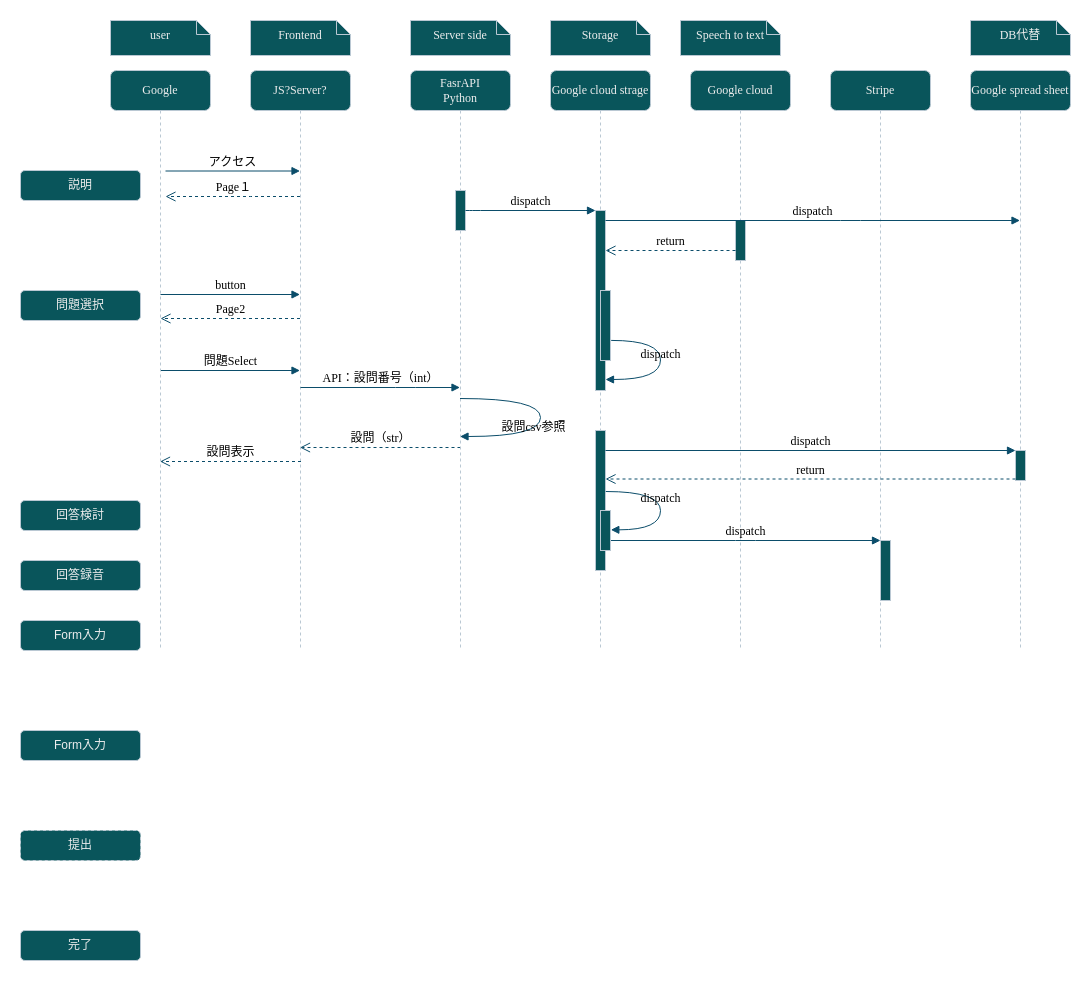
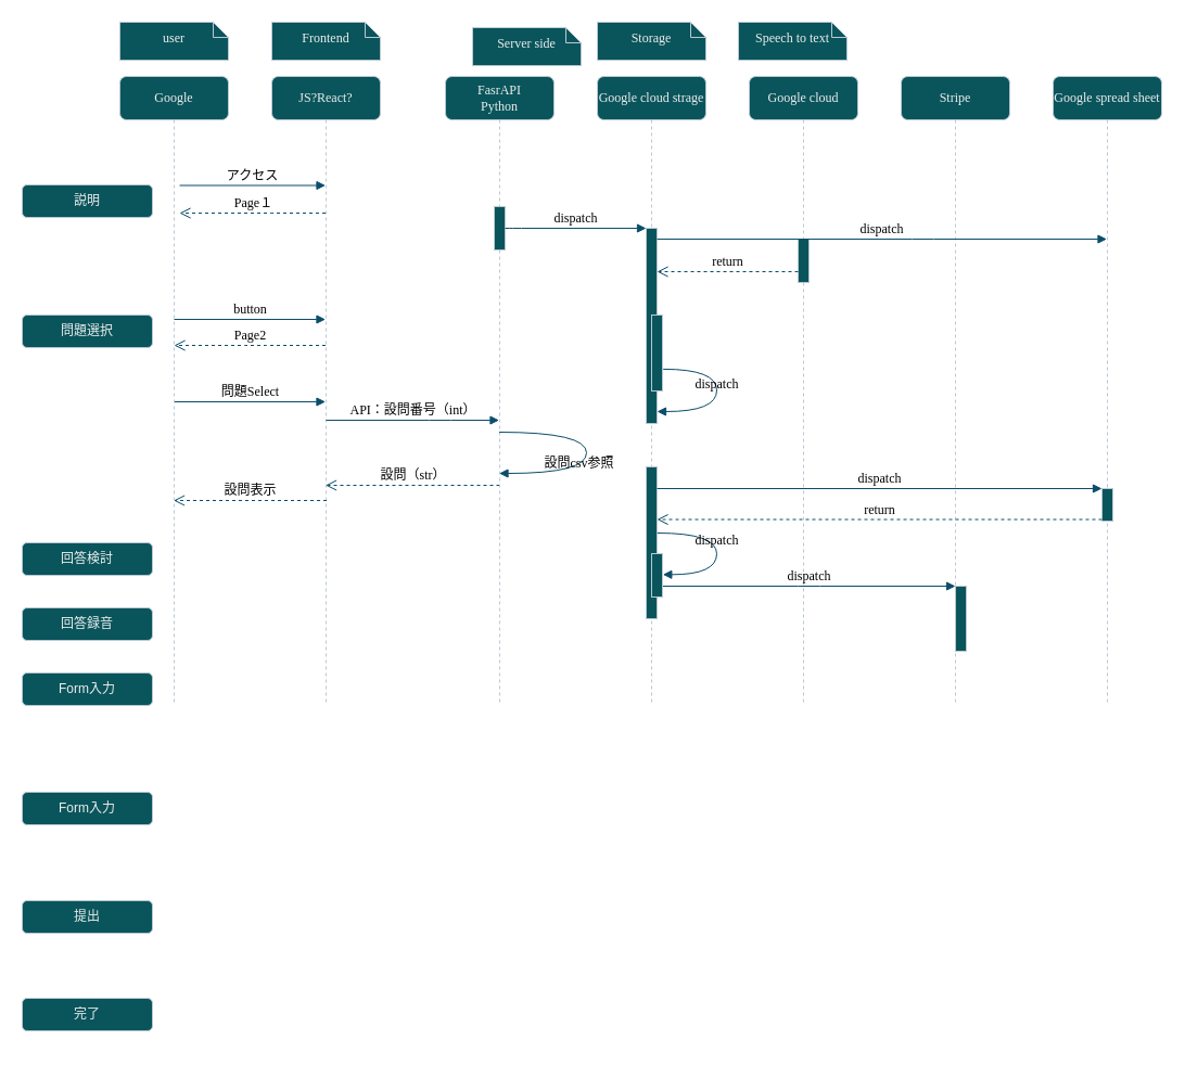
  <mxCell id="0" />
  <mxCell id="1" parent="0" />
- <mxCell id="2" value="JS?Server?" style="shape=umlLifeline;perimeter=lifelinePerimeter;whiteSpace=wrap;html=1;container=1;collapsible=0;recursiveResize=0;outlineConnect=0;rounded=1;shadow=0;comic=0;labelBackgroundColor=none;strokeWidth=1;fontFamily=Verdana;fontSize=12;align=center;fillColor=#09555B;strokeColor=#BAC8D3;fontColor=#EEEEEE;" parent="1" vertex="1"><mxGeometry x="250" y="70" width="100" height="580" as="geometry" /></mxCell>
+ <mxCell id="2" value="JS?React?" style="shape=umlLifeline;perimeter=lifelinePerimeter;whiteSpace=wrap;html=1;container=1;collapsible=0;recursiveResize=0;outlineConnect=0;rounded=1;shadow=0;comic=0;labelBackgroundColor=none;strokeWidth=1;fontFamily=Verdana;fontSize=12;align=center;fillColor=#09555B;strokeColor=#BAC8D3;fontColor=#EEEEEE;" parent="1" vertex="1"><mxGeometry x="250" y="70" width="100" height="580" as="geometry" /></mxCell>
  <mxCell id="3" value="Page１" style="html=1;verticalAlign=bottom;endArrow=open;dashed=1;endSize=8;labelBackgroundColor=none;fontFamily=Verdana;fontSize=12;edgeStyle=elbowEdgeStyle;elbow=horizontal;fontColor=default;strokeColor=#0B4D6A;" edge="1" parent="2" source="2"><mxGeometry relative="1" as="geometry"><mxPoint x="-85" y="126" as="targetPoint" /><Array as="points"><mxPoint x="-10" y="126" /><mxPoint x="20" y="126" /></Array><mxPoint x="45" y="126" as="sourcePoint" /></mxGeometry></mxCell>
  <mxCell id="4" value="アクセス" style="html=1;verticalAlign=bottom;endArrow=block;labelBackgroundColor=none;fontFamily=Verdana;fontSize=12;edgeStyle=elbowEdgeStyle;elbow=vertical;fontColor=default;strokeColor=#0B4D6A;" parent="2" target="2" edge="1"><mxGeometry relative="1" as="geometry"><mxPoint x="-85" y="100.5" as="sourcePoint" /><mxPoint x="45" y="100.5" as="targetPoint" /><Array as="points"><mxPoint x="20" y="100.5" /><mxPoint x="-60" y="220.5" /><mxPoint x="50" y="230.5" /></Array></mxGeometry></mxCell>
  <mxCell id="5" value="button" style="html=1;verticalAlign=bottom;endArrow=block;labelBackgroundColor=none;fontFamily=Verdana;fontSize=12;edgeStyle=elbowEdgeStyle;elbow=vertical;fontColor=default;strokeColor=#0B4D6A;" edge="1" parent="2" target="2"><mxGeometry relative="1" as="geometry"><mxPoint x="-90" y="224" as="sourcePoint" /><mxPoint x="40" y="224" as="targetPoint" /><Array as="points"><mxPoint x="15" y="224" /><mxPoint x="-65" y="344" /><mxPoint x="45" y="354" /></Array></mxGeometry></mxCell>
  <mxCell id="6" value="Page2" style="html=1;verticalAlign=bottom;endArrow=open;dashed=1;endSize=8;labelBackgroundColor=none;fontFamily=Verdana;fontSize=12;edgeStyle=elbowEdgeStyle;elbow=vertical;fontColor=default;strokeColor=#0B4D6A;" edge="1" parent="2" source="2"><mxGeometry relative="1" as="geometry"><mxPoint x="-90" y="248" as="targetPoint" /><Array as="points"><mxPoint x="-15" y="248" /><mxPoint x="15" y="248" /></Array><mxPoint x="40" y="248" as="sourcePoint" /></mxGeometry></mxCell>
  <mxCell id="7" value="問題Select" style="html=1;verticalAlign=bottom;endArrow=block;labelBackgroundColor=none;fontFamily=Verdana;fontSize=12;edgeStyle=elbowEdgeStyle;elbow=vertical;fontColor=default;strokeColor=#0B4D6A;" edge="1" parent="2" target="2"><mxGeometry relative="1" as="geometry"><mxPoint x="-90" y="300" as="sourcePoint" /><mxPoint x="40" y="300" as="targetPoint" /><Array as="points"><mxPoint x="15" y="300" /><mxPoint x="-65" y="420" /><mxPoint x="45" y="430" /></Array></mxGeometry></mxCell>
  <mxCell id="8" value="設問（str）" style="html=1;verticalAlign=bottom;endArrow=open;dashed=1;endSize=8;exitX=0;exitY=0.95;labelBackgroundColor=none;fontFamily=Verdana;fontSize=12;fontColor=default;strokeColor=#0B4D6A;" edge="1" parent="2"><mxGeometry relative="1" as="geometry"><mxPoint x="49.5" y="377" as="targetPoint" /><mxPoint x="210" y="377" as="sourcePoint" /></mxGeometry></mxCell>
  <mxCell id="9" value="設問表示" style="html=1;verticalAlign=bottom;endArrow=open;dashed=1;endSize=8;exitX=0;exitY=0.95;labelBackgroundColor=none;fontFamily=Verdana;fontSize=12;fontColor=default;strokeColor=#0B4D6A;" edge="1" parent="2" target="16"><mxGeometry relative="1" as="geometry"><mxPoint x="-80" y="391" as="targetPoint" /><mxPoint x="50.5" y="391" as="sourcePoint" /></mxGeometry></mxCell>
  <mxCell id="10" value="FasrAPI&lt;br&gt;Python" style="shape=umlLifeline;perimeter=lifelinePerimeter;whiteSpace=wrap;html=1;container=1;collapsible=0;recursiveResize=0;outlineConnect=0;rounded=1;shadow=0;comic=0;labelBackgroundColor=none;strokeWidth=1;fontFamily=Verdana;fontSize=12;align=center;fillColor=#09555B;strokeColor=#BAC8D3;fontColor=#EEEEEE;" parent="1" vertex="1"><mxGeometry x="410" y="70" width="100" height="580" as="geometry" /></mxCell>
  <mxCell id="11" value="" style="html=1;points=[];perimeter=orthogonalPerimeter;rounded=0;shadow=0;comic=0;labelBackgroundColor=none;strokeWidth=1;fontFamily=Verdana;fontSize=12;align=center;fillColor=#09555B;strokeColor=#BAC8D3;fontColor=#EEEEEE;" parent="10" vertex="1"><mxGeometry x="45" y="120" width="10" height="40" as="geometry" /></mxCell>
  <mxCell id="12" value="Google cloud strage" style="shape=umlLifeline;perimeter=lifelinePerimeter;whiteSpace=wrap;html=1;container=1;collapsible=0;recursiveResize=0;outlineConnect=0;rounded=1;shadow=0;comic=0;labelBackgroundColor=none;strokeWidth=1;fontFamily=Verdana;fontSize=12;align=center;fillColor=#09555B;strokeColor=#BAC8D3;fontColor=#EEEEEE;" parent="1" vertex="1"><mxGeometry x="550" y="70" width="100" height="580" as="geometry" /></mxCell>
  <mxCell id="13" value="Google cloud" style="shape=umlLifeline;perimeter=lifelinePerimeter;whiteSpace=wrap;html=1;container=1;collapsible=0;recursiveResize=0;outlineConnect=0;rounded=1;shadow=0;comic=0;labelBackgroundColor=none;strokeWidth=1;fontFamily=Verdana;fontSize=12;align=center;fillColor=#09555B;strokeColor=#BAC8D3;fontColor=#EEEEEE;" parent="1" vertex="1"><mxGeometry x="690" y="70" width="100" height="580" as="geometry" /></mxCell>
  <mxCell id="14" value="Stripe" style="shape=umlLifeline;perimeter=lifelinePerimeter;whiteSpace=wrap;html=1;container=1;collapsible=0;recursiveResize=0;outlineConnect=0;rounded=1;shadow=0;comic=0;labelBackgroundColor=none;strokeWidth=1;fontFamily=Verdana;fontSize=12;align=center;fillColor=#09555B;strokeColor=#BAC8D3;fontColor=#EEEEEE;" parent="1" vertex="1"><mxGeometry x="830" y="70" width="100" height="580" as="geometry" /></mxCell>
  <mxCell id="15" value="Google spread sheet" style="shape=umlLifeline;perimeter=lifelinePerimeter;whiteSpace=wrap;html=1;container=1;collapsible=0;recursiveResize=0;outlineConnect=0;rounded=1;shadow=0;comic=0;labelBackgroundColor=none;strokeWidth=1;fontFamily=Verdana;fontSize=12;align=center;fillColor=#09555B;strokeColor=#BAC8D3;fontColor=#EEEEEE;" parent="1" vertex="1"><mxGeometry x="970" y="70" width="100" height="580" as="geometry" /></mxCell>
  <mxCell id="16" value="Google" style="shape=umlLifeline;perimeter=lifelinePerimeter;whiteSpace=wrap;html=1;container=1;collapsible=0;recursiveResize=0;outlineConnect=0;rounded=1;shadow=0;comic=0;labelBackgroundColor=none;strokeWidth=1;fontFamily=Verdana;fontSize=12;align=center;fillColor=#09555B;strokeColor=#BAC8D3;fontColor=#EEEEEE;" parent="1" vertex="1"><mxGeometry x="110" y="70" width="100" height="580" as="geometry" /></mxCell>
  <mxCell id="17" value="説明" style="rounded=1;whiteSpace=wrap;html=1;labelBackgroundColor=none;fillColor=#09555B;strokeColor=#BAC8D3;fontColor=#EEEEEE;" vertex="1" parent="16"><mxGeometry x="-90" y="100" width="120" height="30" as="geometry" /></mxCell>
  <mxCell id="18" value="問題選択" style="rounded=1;whiteSpace=wrap;html=1;labelBackgroundColor=none;fillColor=#09555B;strokeColor=#BAC8D3;fontColor=#EEEEEE;" vertex="1" parent="16"><mxGeometry x="-90" y="220" width="120" height="30" as="geometry" /></mxCell>
  <mxCell id="19" value="回答検討" style="rounded=1;whiteSpace=wrap;html=1;labelBackgroundColor=none;fillColor=#09555B;strokeColor=#BAC8D3;fontColor=#EEEEEE;" vertex="1" parent="16"><mxGeometry x="-90" y="430" width="120" height="30" as="geometry" /></mxCell>
  <mxCell id="20" value="Form入力" style="rounded=1;whiteSpace=wrap;html=1;labelBackgroundColor=none;fillColor=#09555B;strokeColor=#BAC8D3;fontColor=#EEEEEE;" vertex="1" parent="16"><mxGeometry x="-90" y="550" width="120" height="30" as="geometry" /></mxCell>
  <mxCell id="21" value="回答録音" style="rounded=1;whiteSpace=wrap;html=1;labelBackgroundColor=none;fillColor=#09555B;strokeColor=#BAC8D3;fontColor=#EEEEEE;" vertex="1" parent="16"><mxGeometry x="-90" y="490" width="120" height="30" as="geometry" /></mxCell>
  <mxCell id="22" value="" style="html=1;points=[];perimeter=orthogonalPerimeter;rounded=0;shadow=0;comic=0;labelBackgroundColor=none;strokeWidth=1;fontFamily=Verdana;fontSize=12;align=center;fillColor=#09555B;strokeColor=#BAC8D3;fontColor=#EEEEEE;" parent="1" vertex="1"><mxGeometry x="595" y="210" width="10" height="180" as="geometry" /></mxCell>
  <mxCell id="23" value="dispatch" style="html=1;verticalAlign=bottom;endArrow=block;labelBackgroundColor=none;fontFamily=Verdana;fontSize=12;edgeStyle=elbowEdgeStyle;elbow=vertical;fontColor=default;strokeColor=#0B4D6A;" parent="1" source="11" target="22" edge="1"><mxGeometry relative="1" as="geometry"><mxPoint x="520" y="210" as="sourcePoint" /><Array as="points"><mxPoint x="470" y="210" /></Array></mxGeometry></mxCell>
  <mxCell id="24" value="" style="html=1;points=[];perimeter=orthogonalPerimeter;rounded=0;shadow=0;comic=0;labelBackgroundColor=none;strokeWidth=1;fontFamily=Verdana;fontSize=12;align=center;fillColor=#09555B;strokeColor=#BAC8D3;fontColor=#EEEEEE;" parent="1" vertex="1"><mxGeometry x="735" y="220" width="10" height="40" as="geometry" /></mxCell>
  <mxCell id="25" value="dispatch" style="html=1;verticalAlign=bottom;endArrow=block;labelBackgroundColor=none;fontFamily=Verdana;fontSize=12;edgeStyle=elbowEdgeStyle;elbow=vertical;fontColor=default;strokeColor=#0B4D6A;" parent="1" source="22" target="15" edge="1"><mxGeometry relative="1" as="geometry"><mxPoint x="660" y="220" as="sourcePoint" /><Array as="points"><mxPoint x="850" y="220" /></Array></mxGeometry></mxCell>
  <mxCell id="26" value="return" style="html=1;verticalAlign=bottom;endArrow=open;dashed=1;endSize=8;labelBackgroundColor=none;fontFamily=Verdana;fontSize=12;edgeStyle=elbowEdgeStyle;elbow=vertical;fontColor=default;strokeColor=#0B4D6A;" parent="1" source="24" target="22" edge="1"><mxGeometry relative="1" as="geometry"><mxPoint x="660" y="296" as="targetPoint" /><Array as="points"><mxPoint x="680" y="250" /><mxPoint x="710" y="250" /></Array></mxGeometry></mxCell>
  <mxCell id="27" value="" style="html=1;points=[];perimeter=orthogonalPerimeter;rounded=0;shadow=0;comic=0;labelBackgroundColor=none;strokeWidth=1;fontFamily=Verdana;fontSize=12;align=center;fillColor=#09555B;strokeColor=#BAC8D3;fontColor=#EEEEEE;" parent="1" vertex="1"><mxGeometry x="595" y="430" width="10" height="140" as="geometry" /></mxCell>
  <mxCell id="28" value="" style="html=1;points=[];perimeter=orthogonalPerimeter;rounded=0;shadow=0;comic=0;labelBackgroundColor=none;strokeWidth=1;fontFamily=Verdana;fontSize=12;align=center;fillColor=#09555B;strokeColor=#BAC8D3;fontColor=#EEEEEE;" parent="1" vertex="1"><mxGeometry x="1015" y="450" width="10" height="30" as="geometry" /></mxCell>
  <mxCell id="29" value="dispatch" style="html=1;verticalAlign=bottom;endArrow=block;entryX=0;entryY=0;labelBackgroundColor=none;fontFamily=Verdana;fontSize=12;fontColor=default;strokeColor=#0B4D6A;" parent="1" source="27" target="28" edge="1"><mxGeometry relative="1" as="geometry"><mxPoint x="940" y="330" as="sourcePoint" /></mxGeometry></mxCell>
  <mxCell id="30" value="return" style="html=1;verticalAlign=bottom;endArrow=open;dashed=1;endSize=8;exitX=0;exitY=0.95;labelBackgroundColor=none;fontFamily=Verdana;fontSize=12;fontColor=default;strokeColor=#0B4D6A;" parent="1" source="28" target="27" edge="1"><mxGeometry relative="1" as="geometry"><mxPoint x="940" y="406" as="targetPoint" /></mxGeometry></mxCell>
  <mxCell id="31" value="" style="html=1;points=[];perimeter=orthogonalPerimeter;rounded=0;shadow=0;comic=0;labelBackgroundColor=none;strokeWidth=1;fontFamily=Verdana;fontSize=12;align=center;fillColor=#09555B;strokeColor=#BAC8D3;fontColor=#EEEEEE;" parent="1" vertex="1"><mxGeometry x="880" y="540" width="10" height="60" as="geometry" /></mxCell>
  <mxCell id="32" value="dispatch" style="html=1;verticalAlign=bottom;endArrow=block;entryX=0;entryY=0;labelBackgroundColor=none;fontFamily=Verdana;fontSize=12;edgeStyle=elbowEdgeStyle;elbow=vertical;fontColor=default;strokeColor=#0B4D6A;" parent="1" source="36" target="31" edge="1"><mxGeometry relative="1" as="geometry"><mxPoint x="810" y="540" as="sourcePoint" /></mxGeometry></mxCell>
  <mxCell id="33" value="" style="html=1;points=[];perimeter=orthogonalPerimeter;rounded=0;shadow=0;comic=0;labelBackgroundColor=none;strokeWidth=1;fontFamily=Verdana;fontSize=12;align=center;fillColor=#09555B;strokeColor=#BAC8D3;fontColor=#EEEEEE;" parent="1" vertex="1"><mxGeometry x="600" y="290" width="10" height="70" as="geometry" /></mxCell>
  <mxCell id="34" value="設問csv参照" style="html=1;verticalAlign=bottom;endArrow=block;labelBackgroundColor=none;fontFamily=Verdana;fontSize=12;elbow=vertical;edgeStyle=orthogonalEdgeStyle;curved=1;fontColor=default;strokeColor=#0B4D6A;" parent="1" edge="1"><mxGeometry x="0.262" relative="1" as="geometry"><mxPoint x="459.5" y="398" as="sourcePoint" /><mxPoint x="459.5" y="436" as="targetPoint" /><Array as="points"><mxPoint x="540" y="398" /><mxPoint x="540" y="436" /></Array><mxPoint as="offset" /></mxGeometry></mxCell>
  <mxCell id="35" value="dispatch" style="html=1;verticalAlign=bottom;endArrow=block;labelBackgroundColor=none;fontFamily=Verdana;fontSize=12;elbow=vertical;edgeStyle=orthogonalEdgeStyle;curved=1;exitX=1.066;exitY=0.713;exitPerimeter=0;fontColor=default;strokeColor=#0B4D6A;" parent="1" source="33" edge="1"><mxGeometry relative="1" as="geometry"><mxPoint x="620.333" y="340" as="sourcePoint" /><mxPoint x="605" y="379" as="targetPoint" /><Array as="points"><mxPoint x="660" y="340" /><mxPoint x="660" y="379" /></Array></mxGeometry></mxCell>
  <mxCell id="36" value="" style="html=1;points=[];perimeter=orthogonalPerimeter;rounded=0;shadow=0;comic=0;labelBackgroundColor=none;strokeWidth=1;fontFamily=Verdana;fontSize=12;align=center;fillColor=#09555B;strokeColor=#BAC8D3;fontColor=#EEEEEE;" parent="1" vertex="1"><mxGeometry x="600" y="510" width="10" height="40" as="geometry" /></mxCell>
  <mxCell id="37" value="dispatch" style="html=1;verticalAlign=bottom;endArrow=block;labelBackgroundColor=none;fontFamily=Verdana;fontSize=12;elbow=vertical;edgeStyle=orthogonalEdgeStyle;curved=1;entryX=1;entryY=0.286;entryPerimeter=0;exitX=1.038;exitY=0.345;exitPerimeter=0;fontColor=default;strokeColor=#0B4D6A;" parent="1" edge="1"><mxGeometry relative="1" as="geometry"><mxPoint x="605.333" y="491" as="sourcePoint" /><mxPoint x="610.333" y="529.333" as="targetPoint" /><Array as="points"><mxPoint x="660" y="491" /><mxPoint x="660" y="529" /></Array></mxGeometry></mxCell>
  <mxCell id="38" value="user&lt;br&gt;" style="shape=note;whiteSpace=wrap;html=1;size=14;verticalAlign=middle;align=center;spacingTop=-6;rounded=0;shadow=0;comic=0;labelBackgroundColor=none;strokeWidth=1;fontFamily=Verdana;fontSize=12;fillColor=#09555B;strokeColor=#BAC8D3;fontColor=#EEEEEE;" parent="1" vertex="1"><mxGeometry x="110" y="20" width="100" height="35" as="geometry" /></mxCell>
  <mxCell id="39" value="Frontend&lt;br&gt;" style="shape=note;whiteSpace=wrap;html=1;size=14;verticalAlign=middle;align=center;spacingTop=-6;rounded=0;shadow=0;comic=0;labelBackgroundColor=none;strokeWidth=1;fontFamily=Verdana;fontSize=12;fillColor=#09555B;strokeColor=#BAC8D3;fontColor=#EEEEEE;" parent="1" vertex="1"><mxGeometry x="250" y="20" width="100" height="35" as="geometry" /></mxCell>
- <mxCell id="40" value="Server side&lt;br&gt;" style="shape=note;whiteSpace=wrap;html=1;size=14;verticalAlign=middle;align=center;spacingTop=-6;rounded=0;shadow=0;comic=0;labelBackgroundColor=none;strokeWidth=1;fontFamily=Verdana;fontSize=12;fillColor=#09555B;strokeColor=#BAC8D3;fontColor=#EEEEEE;" parent="1" vertex="1"><mxGeometry x="410" y="20" width="100" height="35" as="geometry" /></mxCell>
+ <mxCell id="40" value="Server side&lt;br&gt;" style="shape=note;whiteSpace=wrap;html=1;size=14;verticalAlign=middle;align=center;spacingTop=-6;rounded=0;shadow=0;comic=0;labelBackgroundColor=none;strokeWidth=1;fontFamily=Verdana;fontSize=12;fillColor=#09555B;strokeColor=#BAC8D3;fontColor=#EEEEEE;" parent="1" vertex="1"><mxGeometry x="435" y="25" width="100" height="35" as="geometry" /></mxCell>
  <mxCell id="41" value="Storage" style="shape=note;whiteSpace=wrap;html=1;size=14;verticalAlign=middle;align=center;spacingTop=-6;rounded=0;shadow=0;comic=0;labelBackgroundColor=none;strokeWidth=1;fontFamily=Verdana;fontSize=12;fillColor=#09555B;strokeColor=#BAC8D3;fontColor=#EEEEEE;" parent="1" vertex="1"><mxGeometry x="550" y="20" width="100" height="35" as="geometry" /></mxCell>
  <mxCell id="42" value="Speech to text" style="shape=note;whiteSpace=wrap;html=1;size=14;verticalAlign=middle;align=center;spacingTop=-6;rounded=0;shadow=0;comic=0;labelBackgroundColor=none;strokeWidth=1;fontFamily=Verdana;fontSize=12;fillColor=#09555B;strokeColor=#BAC8D3;fontColor=#EEEEEE;" parent="1" vertex="1"><mxGeometry x="680" y="20" width="100" height="35" as="geometry" /></mxCell>
- <mxCell id="43" value="DB代替" style="shape=note;whiteSpace=wrap;html=1;size=14;verticalAlign=middle;align=center;spacingTop=-6;rounded=0;shadow=0;comic=0;labelBackgroundColor=none;strokeWidth=1;fontFamily=Verdana;fontSize=12;fillColor=#09555B;strokeColor=#BAC8D3;fontColor=#EEEEEE;" parent="1" vertex="1"><mxGeometry x="970" y="20" width="100" height="35" as="geometry" /></mxCell>
  <mxCell id="44" value="Form入力" style="rounded=1;whiteSpace=wrap;html=1;labelBackgroundColor=none;fillColor=#09555B;strokeColor=#BAC8D3;fontColor=#EEEEEE;" vertex="1" parent="1"><mxGeometry x="20" y="730" width="120" height="30" as="geometry" /></mxCell>
- <mxCell id="45" value="提出" style="rounded=1;whiteSpace=wrap;html=1;labelBackgroundColor=none;fillColor=#09555B;strokeColor=#BAC8D3;fontColor=#EEEEEE;dashed=1;" vertex="1" parent="1"><mxGeometry x="20" y="830" width="120" height="30" as="geometry" /></mxCell>
- <mxCell id="46" value="完了" style="rounded=1;whiteSpace=wrap;html=1;labelBackgroundColor=none;fillColor=#09555B;strokeColor=#BAC8D3;fontColor=#EEEEEE;" vertex="1" parent="1"><mxGeometry x="20" y="930" width="120" height="30" as="geometry" /></mxCell>
+ <mxCell id="45" value="提出" style="rounded=1;whiteSpace=wrap;html=1;labelBackgroundColor=none;fillColor=#09555B;strokeColor=#BAC8D3;fontColor=#EEEEEE;" vertex="1" parent="1"><mxGeometry x="20" y="830" width="120" height="30" as="geometry" /></mxCell>
+ <mxCell id="46" value="完了" style="rounded=1;whiteSpace=wrap;html=1;labelBackgroundColor=none;fillColor=#09555B;strokeColor=#BAC8D3;fontColor=#EEEEEE;" vertex="1" parent="1"><mxGeometry x="20" y="920" width="120" height="30" as="geometry" /></mxCell>
  <mxCell id="47" value="API：設問番号（int）" style="html=1;verticalAlign=bottom;endArrow=block;labelBackgroundColor=none;fontFamily=Verdana;fontSize=12;edgeStyle=elbowEdgeStyle;elbow=vertical;fontColor=default;strokeColor=#0B4D6A;" edge="1" parent="1"><mxGeometry relative="1" as="geometry"><mxPoint x="300" y="387" as="sourcePoint" /><mxPoint x="459.5" y="387" as="targetPoint" /><Array as="points"><mxPoint x="405" y="387" /><mxPoint x="325" y="507" /><mxPoint x="435" y="517" /></Array></mxGeometry></mxCell>
